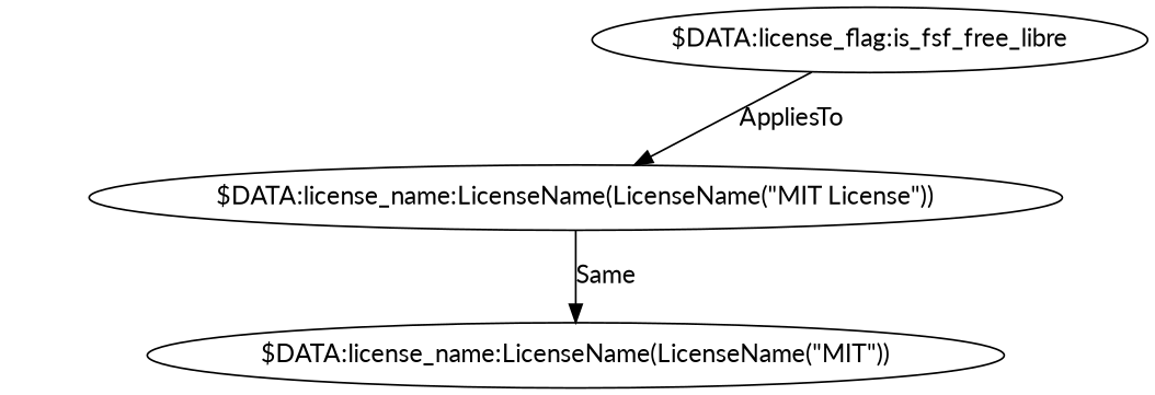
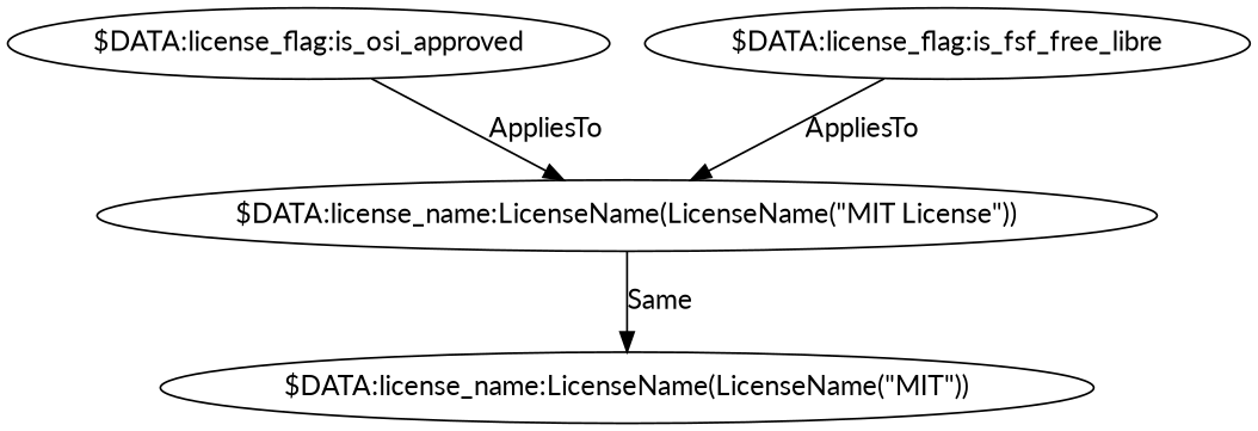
  digraph {
    fontname=Lato
    node [fontname=Lato]
    edge [fontname=Lato]
+   n1 [label="$DATA:license_flag:is_osi_approved"]
    n2 [label="$DATA:license_name:LicenseName(LicenseName(\"MIT License\"))"]
    n3 [label="$DATA:license_flag:is_fsf_free_libre"]
    n4 [label="$DATA:license_name:LicenseName(LicenseName(\"MIT\"))"]
+   n1 -> n2 [label=AppliesTo]
    n2 -> n4 [label=Same]
    n3 -> n2 [label=AppliesTo]
  }
